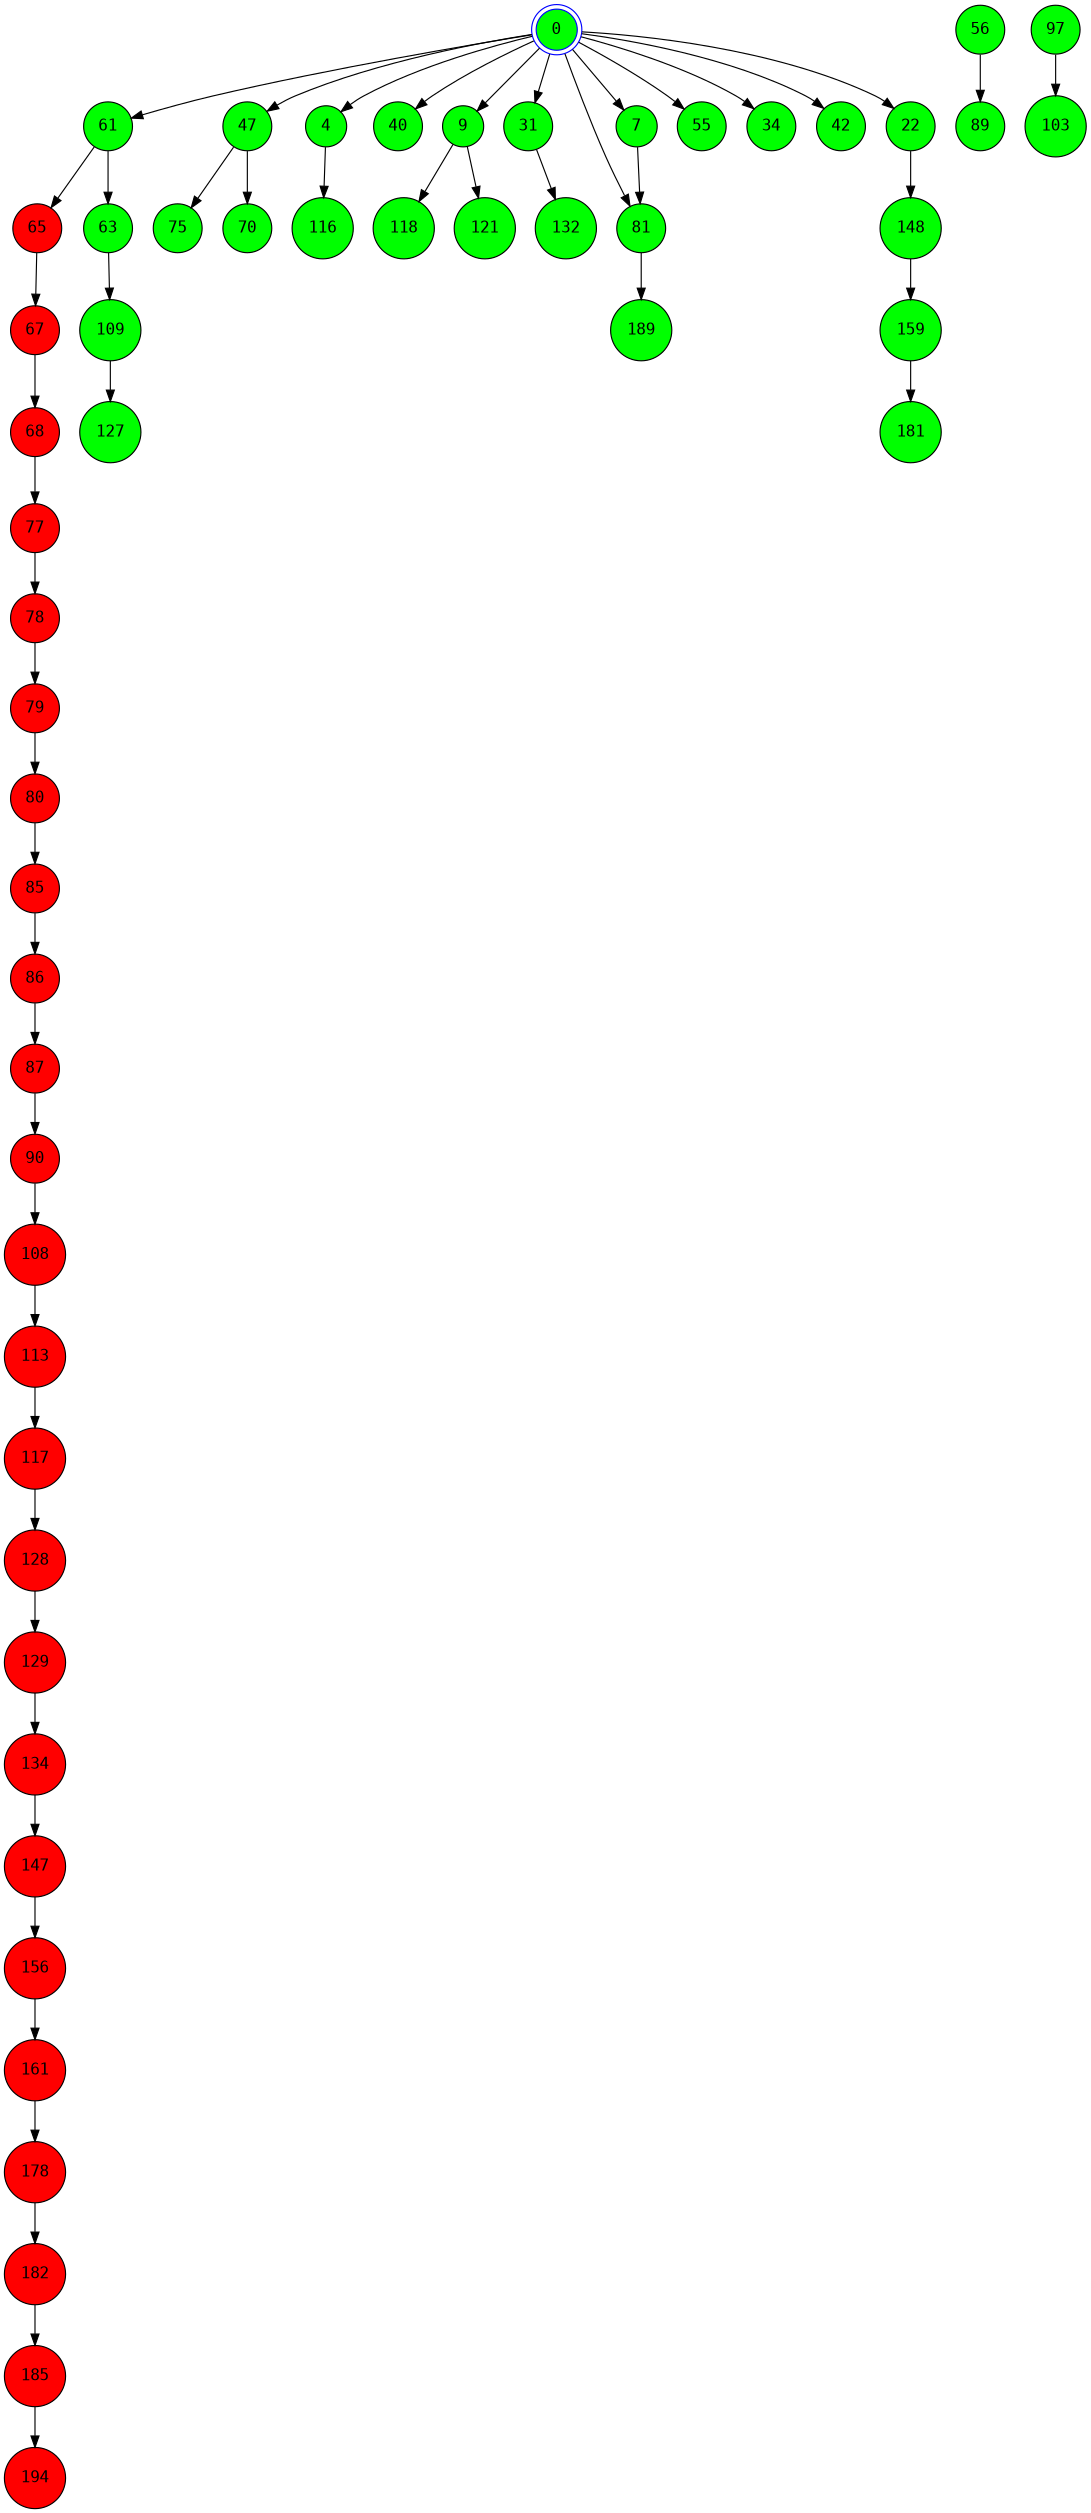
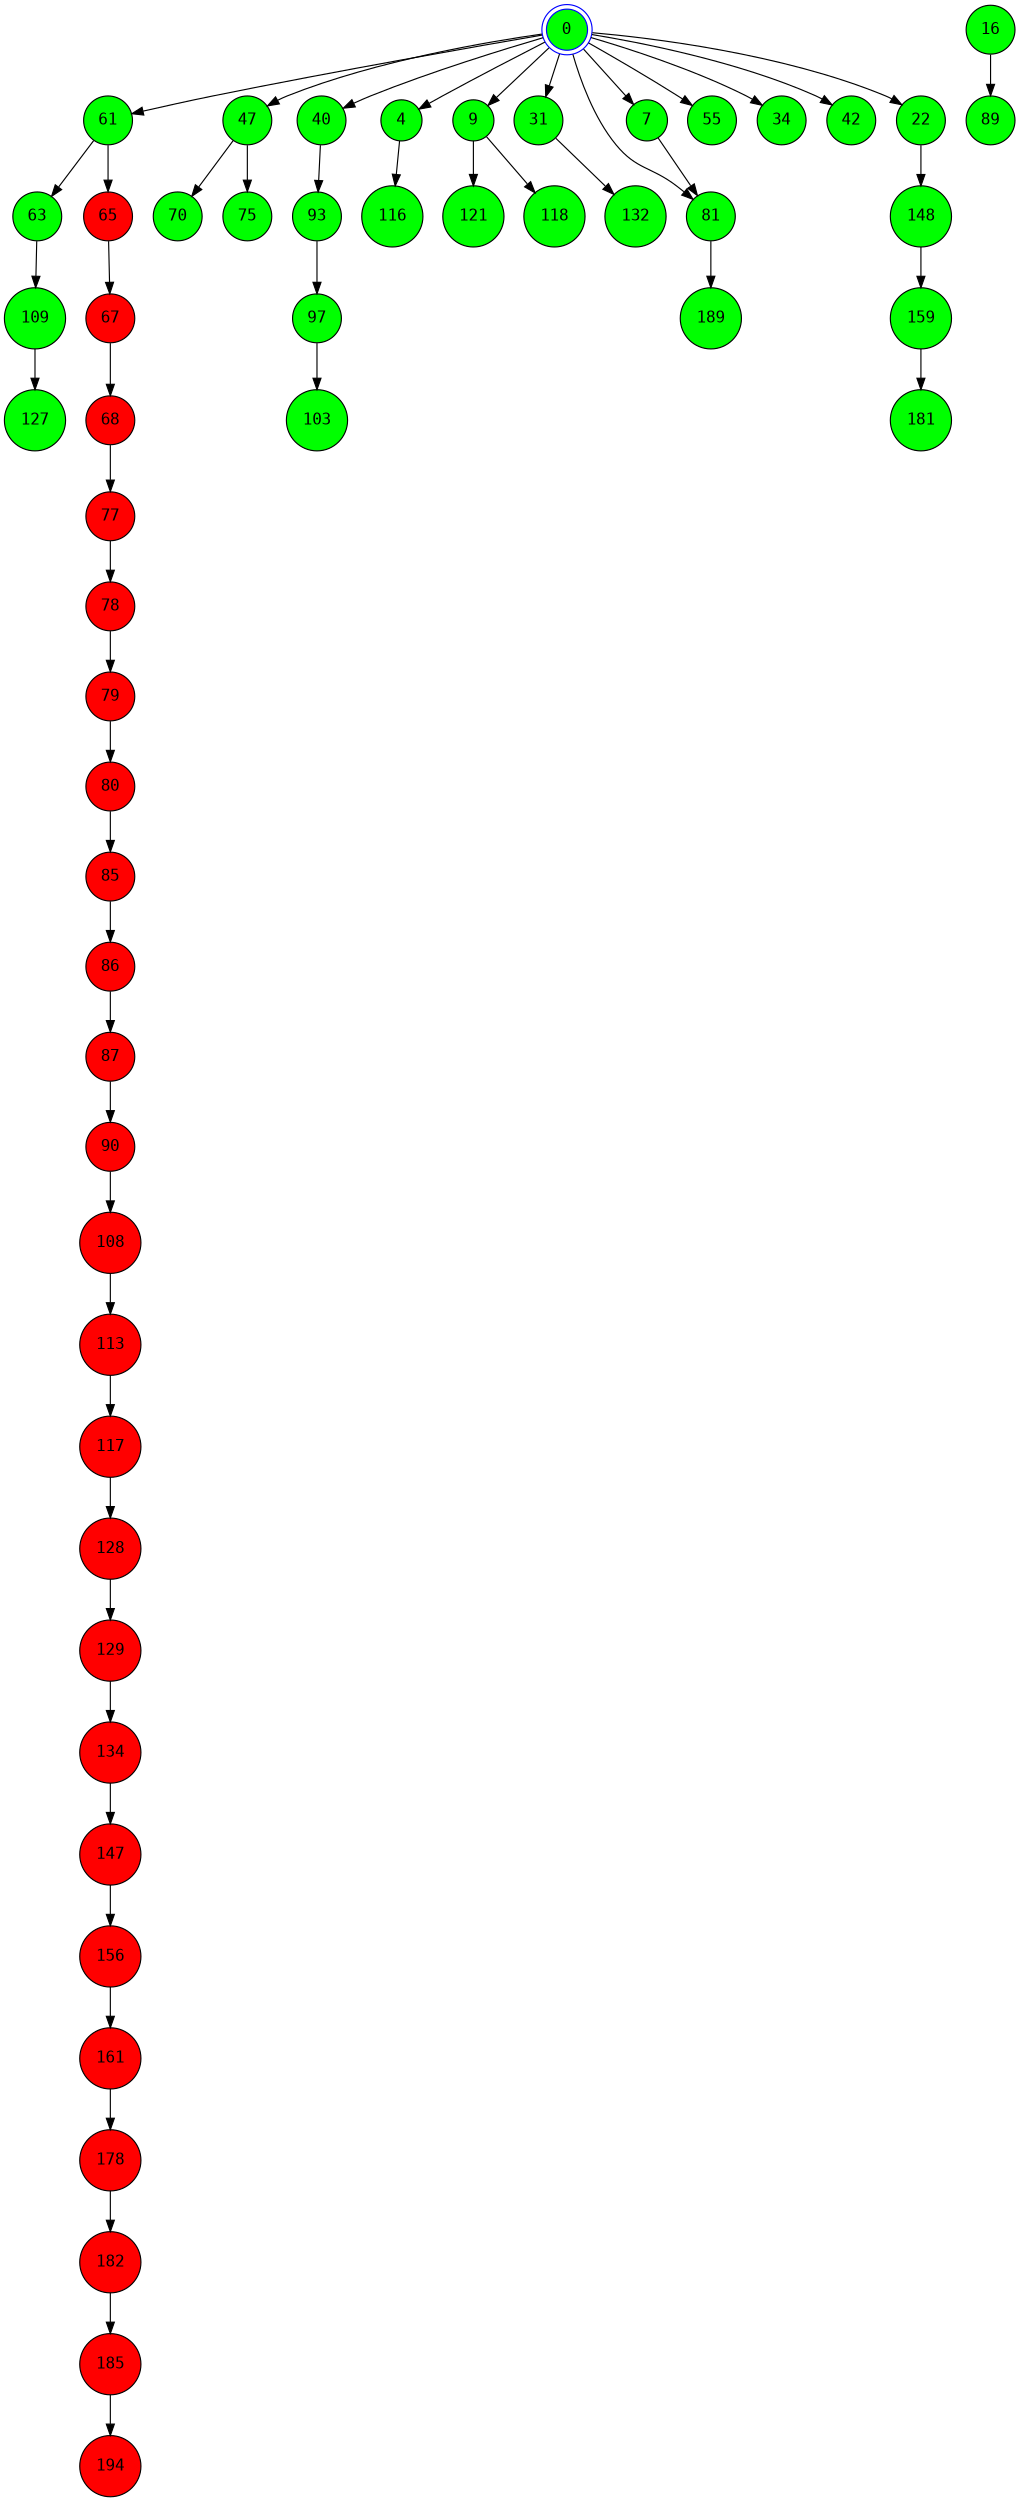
  digraph {
    fontname="DejaVu Sans Mono"
    rankdir=TB
    node [fillcolor=green fontcolor=black fontname="DejaVu Sans Mono" shape=circle style=filled]
    edge [fontname="DejaVu Sans Mono"]
    0 [color=blue shape=doublecircle]
    61
    47
    7
    40
    4
    9
    31
    n9 [label=22]
    55
    34
    42
    81
    65 [fillcolor=red]
    63
    75
    70
-   56
+   56 [label=16]
    89
+   93
    116
    121
    118
    132
    148
    67 [fillcolor=red]
    109
    68 [fillcolor=red]
    77 [fillcolor=red]
    78 [fillcolor=red]
    79 [fillcolor=red]
    80 [fillcolor=red]
    85 [fillcolor=red]
    189
    86 [fillcolor=red]
    87 [fillcolor=red]
    90 [fillcolor=red]
    108 [fillcolor=red]
    97
    103
    113 [fillcolor=red]
    127
    117 [fillcolor=red]
    128 [fillcolor=red]
    129 [fillcolor=red]
    134 [fillcolor=red]
    147 [fillcolor=red]
    156 [fillcolor=red]
    159
    161 [fillcolor=red]
    181
    178 [fillcolor=red]
    182 [fillcolor=red]
    185 [fillcolor=red]
    194 [fillcolor=red]
    0 -> 61
    0 -> 47
    0 -> 7
    0 -> 40
    0 -> 4
    0 -> 9
    0 -> 31
    0 -> n9
    0 -> 55
    0 -> 34
    0 -> 42
    0 -> 81
    61 -> 65
    61 -> 63
    47 -> 75
    47 -> 70
    7 -> 81
+   40 -> 93
    4 -> 116
    9 -> 121
    9 -> 118
    31 -> 132
    n9 -> 148
    81 -> 189
    65 -> 67
    63 -> 109
    56 -> 89
+   93 -> 97
    148 -> 159
    67 -> 68
    109 -> 127
    68 -> 77
    77 -> 78
    78 -> 79
    79 -> 80
    80 -> 85
    85 -> 86
    86 -> 87
    87 -> 90
    90 -> 108
    108 -> 113
    97 -> 103
    113 -> 117
    117 -> 128
    128 -> 129
    129 -> 134
    134 -> 147
    147 -> 156
    156 -> 161
    159 -> 181
    161 -> 178
    178 -> 182
    182 -> 185
    185 -> 194
  }
